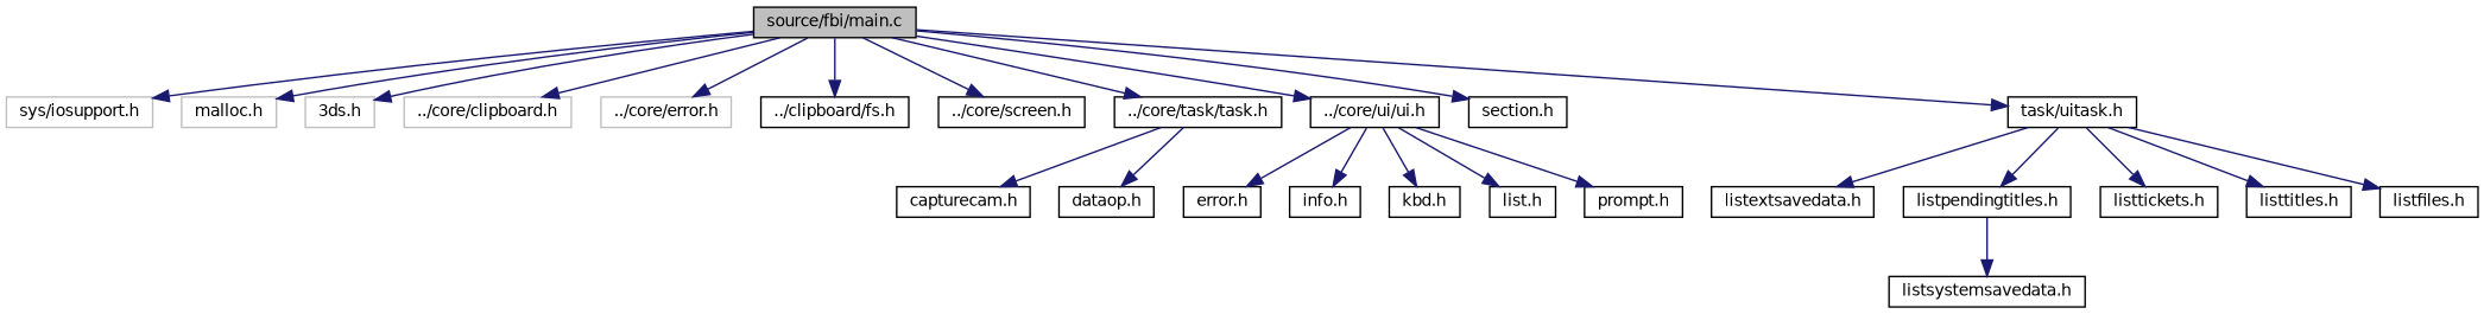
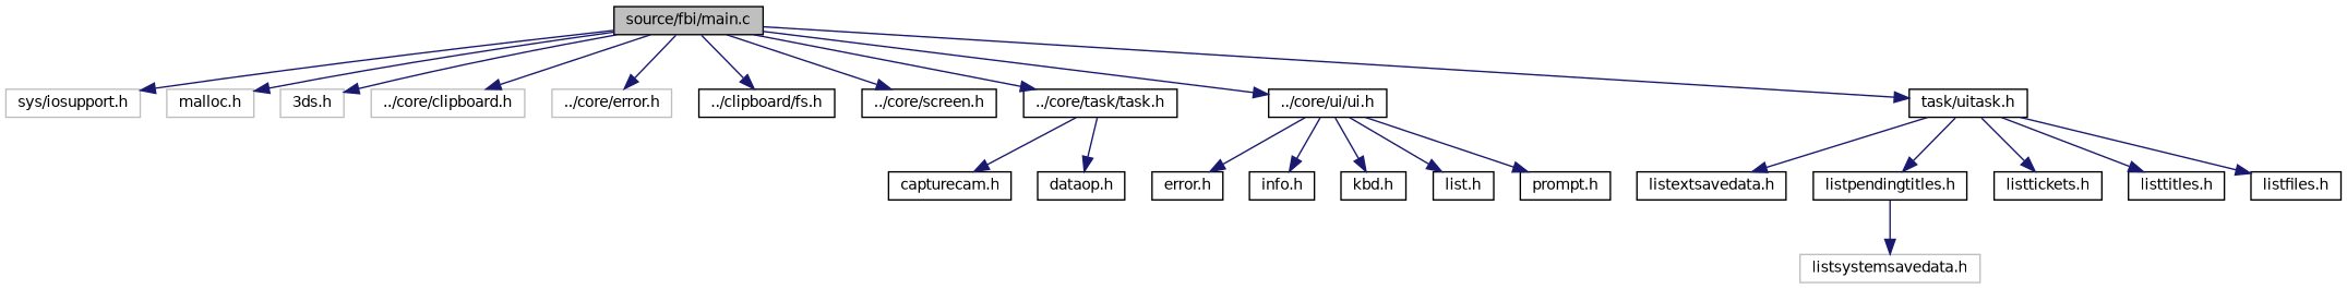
  digraph {
    node [color=black fillcolor=white fontname=Helvetica fontsize=10 shape=record style=filled]
    edge [color=midnightblue fontname=Helvetica fontsize=10 labelfontname=Helvetica labelfontsize=10 style=solid]
    n1 [fillcolor=grey75 fontcolor=black height=0.2 label="source/fbi/main.c" width=0.4]
    n2 [color=grey75 height=0.2 label="sys/iosupport.h" width=0.4]
    n3 [color=grey75 height=0.2 label="malloc.h" width=0.4]
    n4 [color=grey75 height=0.2 label="3ds.h" width=0.4]
    n5 [color=grey75 height=0.2 label="../core/clipboard.h" width=0.4]
    n6 [color=grey75 height=0.2 label="../core/error.h" width=0.4]
    n7 [height=0.2 label="../clipboard/fs.h" width=0.4]
    n8 [height=0.2 label="../core/screen.h" width=0.4]
    n9 [height=0.2 label="../core/task/task.h" width=0.4]
    n10 [height=0.2 label="../core/ui/ui.h" width=0.4]
-   n11 [height=0.2 label="section.h" width=0.4]
    n12 [height=0.2 label="task/uitask.h" width=0.4]
    n13 [height=0.2 label="capturecam.h" width=0.4]
    n14 [height=0.2 label="dataop.h" width=0.4]
    n15 [height=0.2 label="error.h" width=0.4]
    n16 [height=0.2 label="info.h" width=0.4]
    n17 [height=0.2 label="kbd.h" width=0.4]
    n18 [height=0.2 label="list.h" width=0.4]
    n19 [height=0.2 label="prompt.h" width=0.4]
    n20 [height=0.2 label="listextsavedata.h" width=0.4]
    n21 [height=0.2 label="listpendingtitles.h" width=0.4]
    n22 [height=0.2 label="listtickets.h" width=0.4]
    n23 [height=0.2 label="listtitles.h" width=0.4]
    n24 [height=0.2 label="listfiles.h" width=0.4]
-   n25 [height=0.2 label="listsystemsavedata.h" width=0.4]
+   n25 [color=grey75 height=0.2 label="listsystemsavedata.h" width=0.4]
    n1 -> n2
    n1 -> n3
    n1 -> n4
    n1 -> n5
    n1 -> n6
    n1 -> n7
    n1 -> n8
    n1 -> n9
    n1 -> n10
-   n1 -> n11
    n1 -> n12
    n9 -> n13
    n9 -> n14
    n10 -> n15
    n10 -> n16
    n10 -> n17
    n10 -> n18
    n10 -> n19
    n12 -> n20
    n12 -> n21
    n12 -> n22
    n12 -> n23
    n12 -> n24
    n21 -> n25
  }
